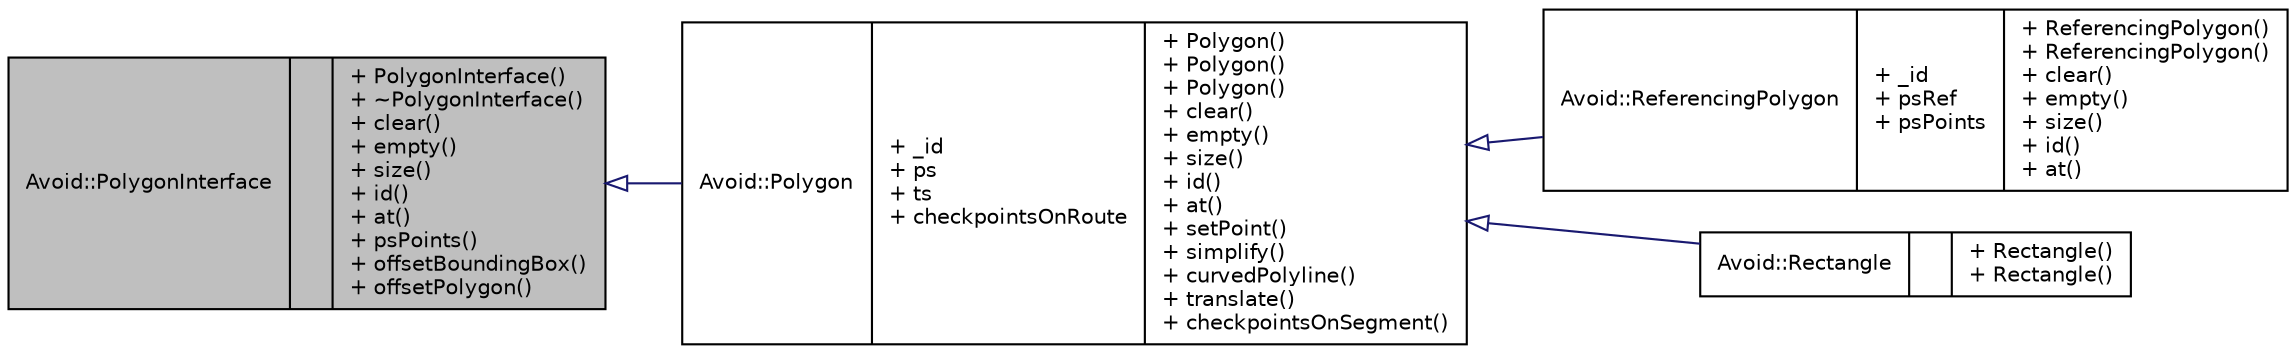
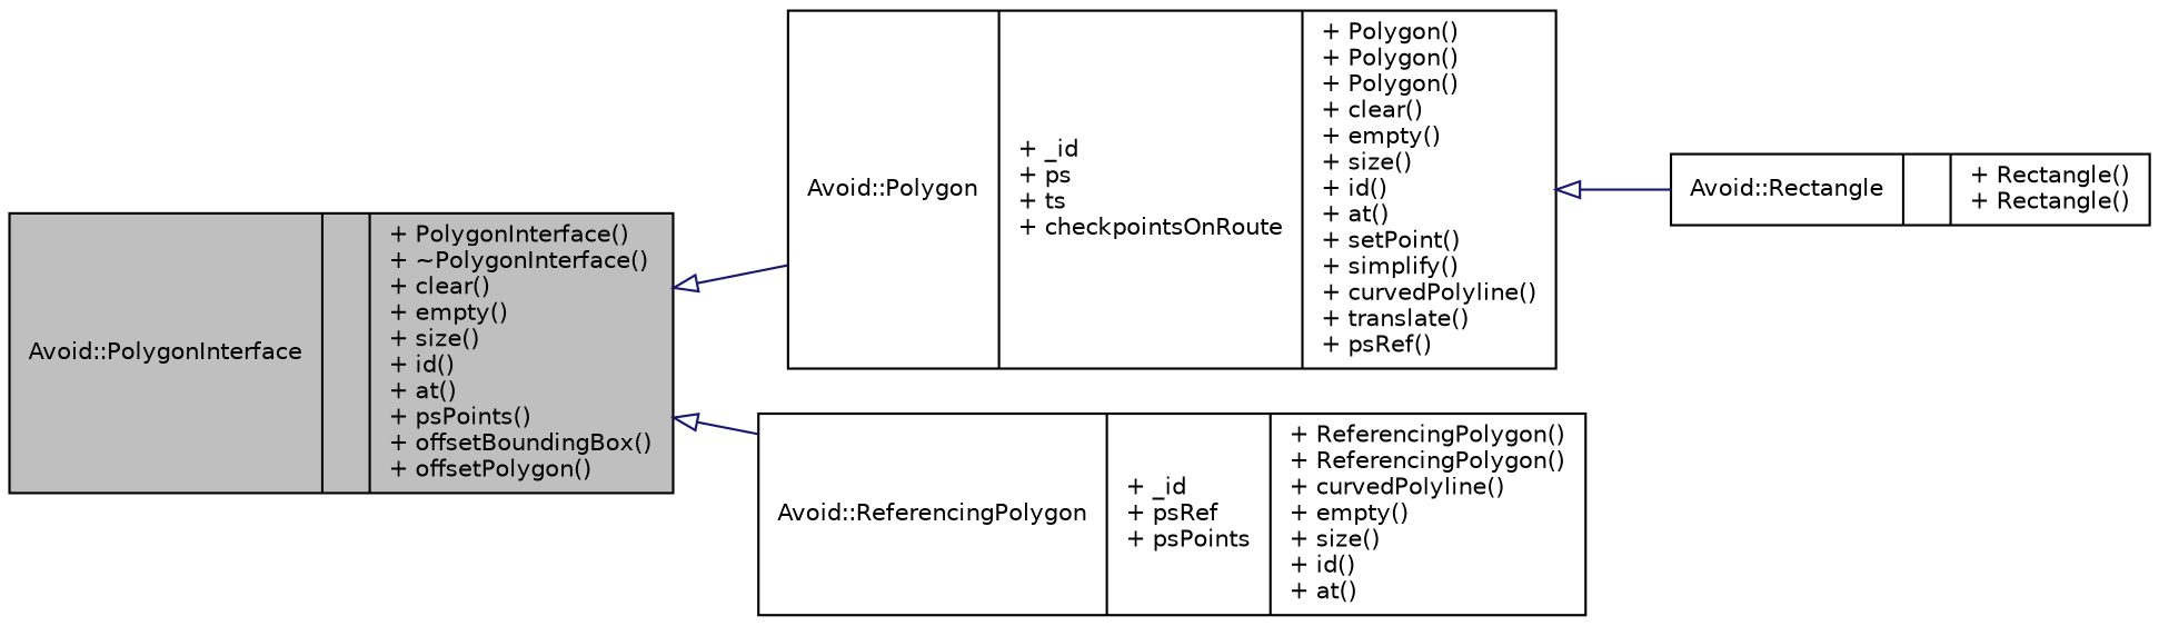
  digraph {
    rankdir=LR
    node [color=black fillcolor=white fontname=Helvetica fontsize=10 shape=record style=filled]
    edge [arrowtail=onormal color=midnightblue dir=back fontname=Helvetica fontsize=10 labelfontname=Helvetica labelfontsize=10 style=solid]
    n1 [fillcolor=grey75 fontcolor=black height=0.2 label="{Avoid::PolygonInterface\n||+ PolygonInterface()\l+ ~PolygonInterface()\l+ clear()\l+ empty()\l+ size()\l+ id()\l+ at()\l+ psPoints()\l+ offsetBoundingBox()\l+ offsetPolygon()\l}" width=0.4]
-   n2 [height=0.2 label="{Avoid::Polygon\n|+ _id\l+ ps\l+ ts\l+ checkpointsOnRoute\l|+ Polygon()\l+ Polygon()\l+ Polygon()\l+ clear()\l+ empty()\l+ size()\l+ id()\l+ at()\l+ setPoint()\l+ simplify()\l+ curvedPolyline()\l+ translate()\l+ checkpointsOnSegment()\l}" width=0.4]
-   n3 [height=0.2 label="{Avoid::ReferencingPolygon\n|+ _id\l+ psRef\l+ psPoints\l|+ ReferencingPolygon()\l+ ReferencingPolygon()\l+ clear()\l+ empty()\l+ size()\l+ id()\l+ at()\l}" width=0.4]
+   n2 [height=0.2 label="{Avoid::Polygon\n|+ _id\l+ ps\l+ ts\l+ checkpointsOnRoute\l|+ Polygon()\l+ Polygon()\l+ Polygon()\l+ clear()\l+ empty()\l+ size()\l+ id()\l+ at()\l+ setPoint()\l+ simplify()\l+ curvedPolyline()\l+ translate()\l+ psRef()\l}" width=0.4]
+   n3 [height=0.2 label="{Avoid::ReferencingPolygon\n|+ _id\l+ psRef\l+ psPoints\l|+ ReferencingPolygon()\l+ ReferencingPolygon()\l+ curvedPolyline()\l+ empty()\l+ size()\l+ id()\l+ at()\l}" width=0.4]
    n4 [height=0.2 label="{Avoid::Rectangle\n||+ Rectangle()\l+ Rectangle()\l}" width=0.4]
    n1 -> n2
-   n2 -> n3
+   n1 -> n3
    n2 -> n4
  }
